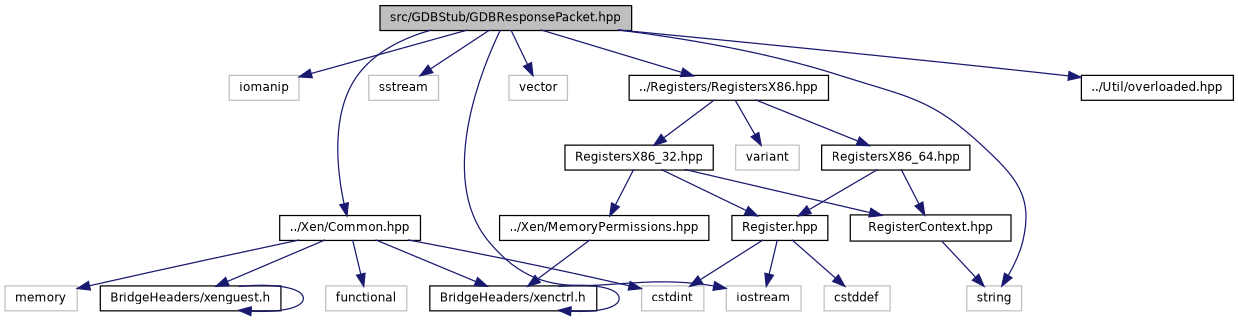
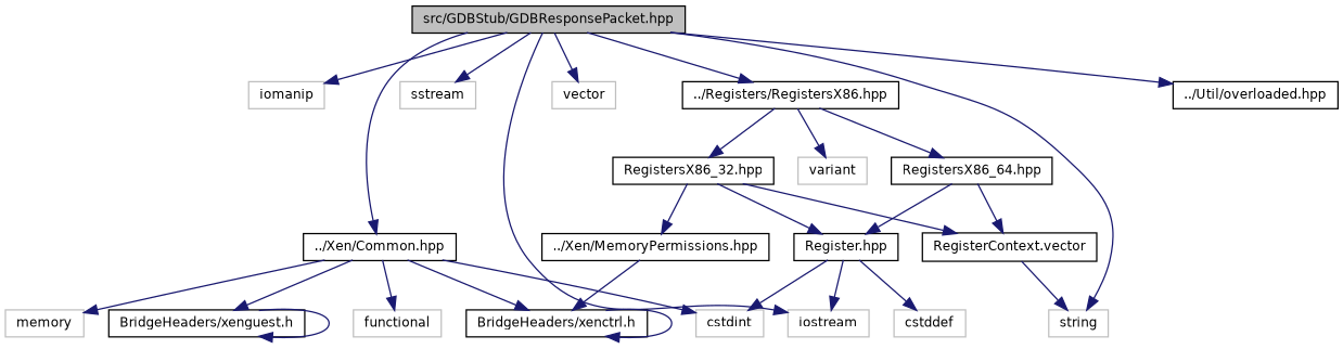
  digraph {
    node [color=black fillcolor=white fontname=Helvetica fontsize=10 shape=record style=filled]
    edge [color=midnightblue fontname=Helvetica fontsize=10 labelfontname=Helvetica labelfontsize=10 style=solid]
    n1 [fillcolor=grey75 fontcolor=black height=0.2 label="src/GDBStub/GDBResponsePacket.hpp" width=0.4]
    n2 [color=grey75 height=0.2 label=iomanip width=0.4]
    n3 [color=grey75 height=0.2 label=iostream width=0.4]
    n4 [color=grey75 height=0.2 label=sstream width=0.4]
    n5 [color=grey75 height=0.2 label=string width=0.4]
    n6 [color=grey75 height=0.2 label=vector width=0.4]
    n7 [height=0.2 label="../Xen/Common.hpp" width=0.4]
    n8 [height=0.2 label="../Registers/RegistersX86.hpp" width=0.4]
    n9 [height=0.2 label="../Util/overloaded.hpp" width=0.4]
    n10 [color=grey75 height=0.2 label=variant width=0.4]
    n11 [color=grey75 height=0.2 label=cstdint width=0.4]
    n12 [color=grey75 height=0.2 label=functional width=0.4]
    n13 [color=grey75 height=0.2 label=memory width=0.4]
    n14 [height=0.2 label="BridgeHeaders/xenctrl.h" width=0.4]
    n15 [height=0.2 label="BridgeHeaders/xenguest.h" width=0.4]
    n16 [height=0.2 label="../Xen/MemoryPermissions.hpp" width=0.4]
    n17 [height=0.2 label="RegistersX86_32.hpp" width=0.4]
    n18 [height=0.2 label="RegistersX86_64.hpp" width=0.4]
    n19 [height=0.2 label="Register.hpp" width=0.4]
-   n20 [height=0.2 label="RegisterContext.hpp" width=0.4]
+   n20 [height=0.2 label="RegisterContext.vector" width=0.4]
    n21 [color=grey75 height=0.2 label=cstddef width=0.4]
    n1 -> n2
    n1 -> n3
    n1 -> n4
    n1 -> n5
    n1 -> n6
    n1 -> n7
    n1 -> n8
    n1 -> n9
    n7 -> n11
    n7 -> n12
    n7 -> n13
    n7 -> n14
    n7 -> n15
    n8 -> n10
    n8 -> n17
    n8 -> n18
    n14 -> n14
    n15 -> n15
    n16 -> n14
    n17 -> n16
    n17 -> n19
    n17 -> n20
    n18 -> n19
    n18 -> n20
    n19 -> n3
    n19 -> n11
    n19 -> n21
    n20 -> n5
  }
